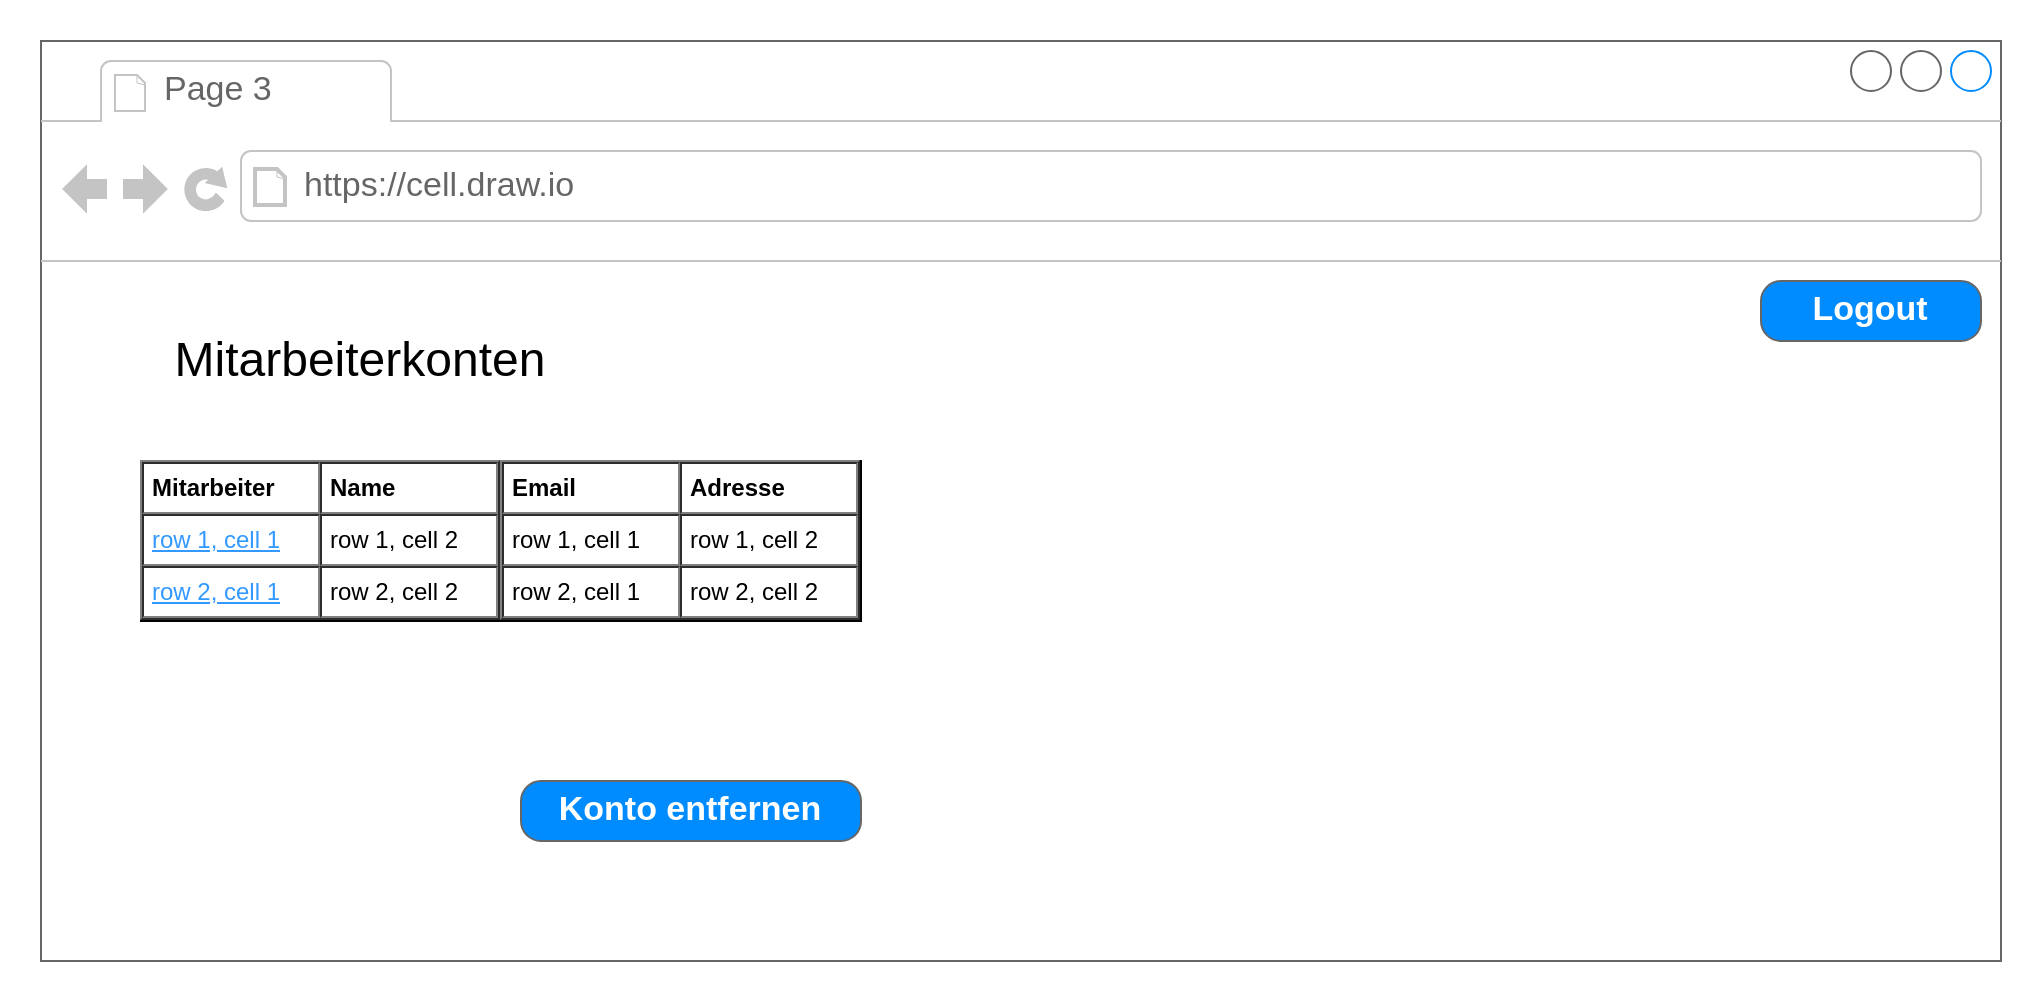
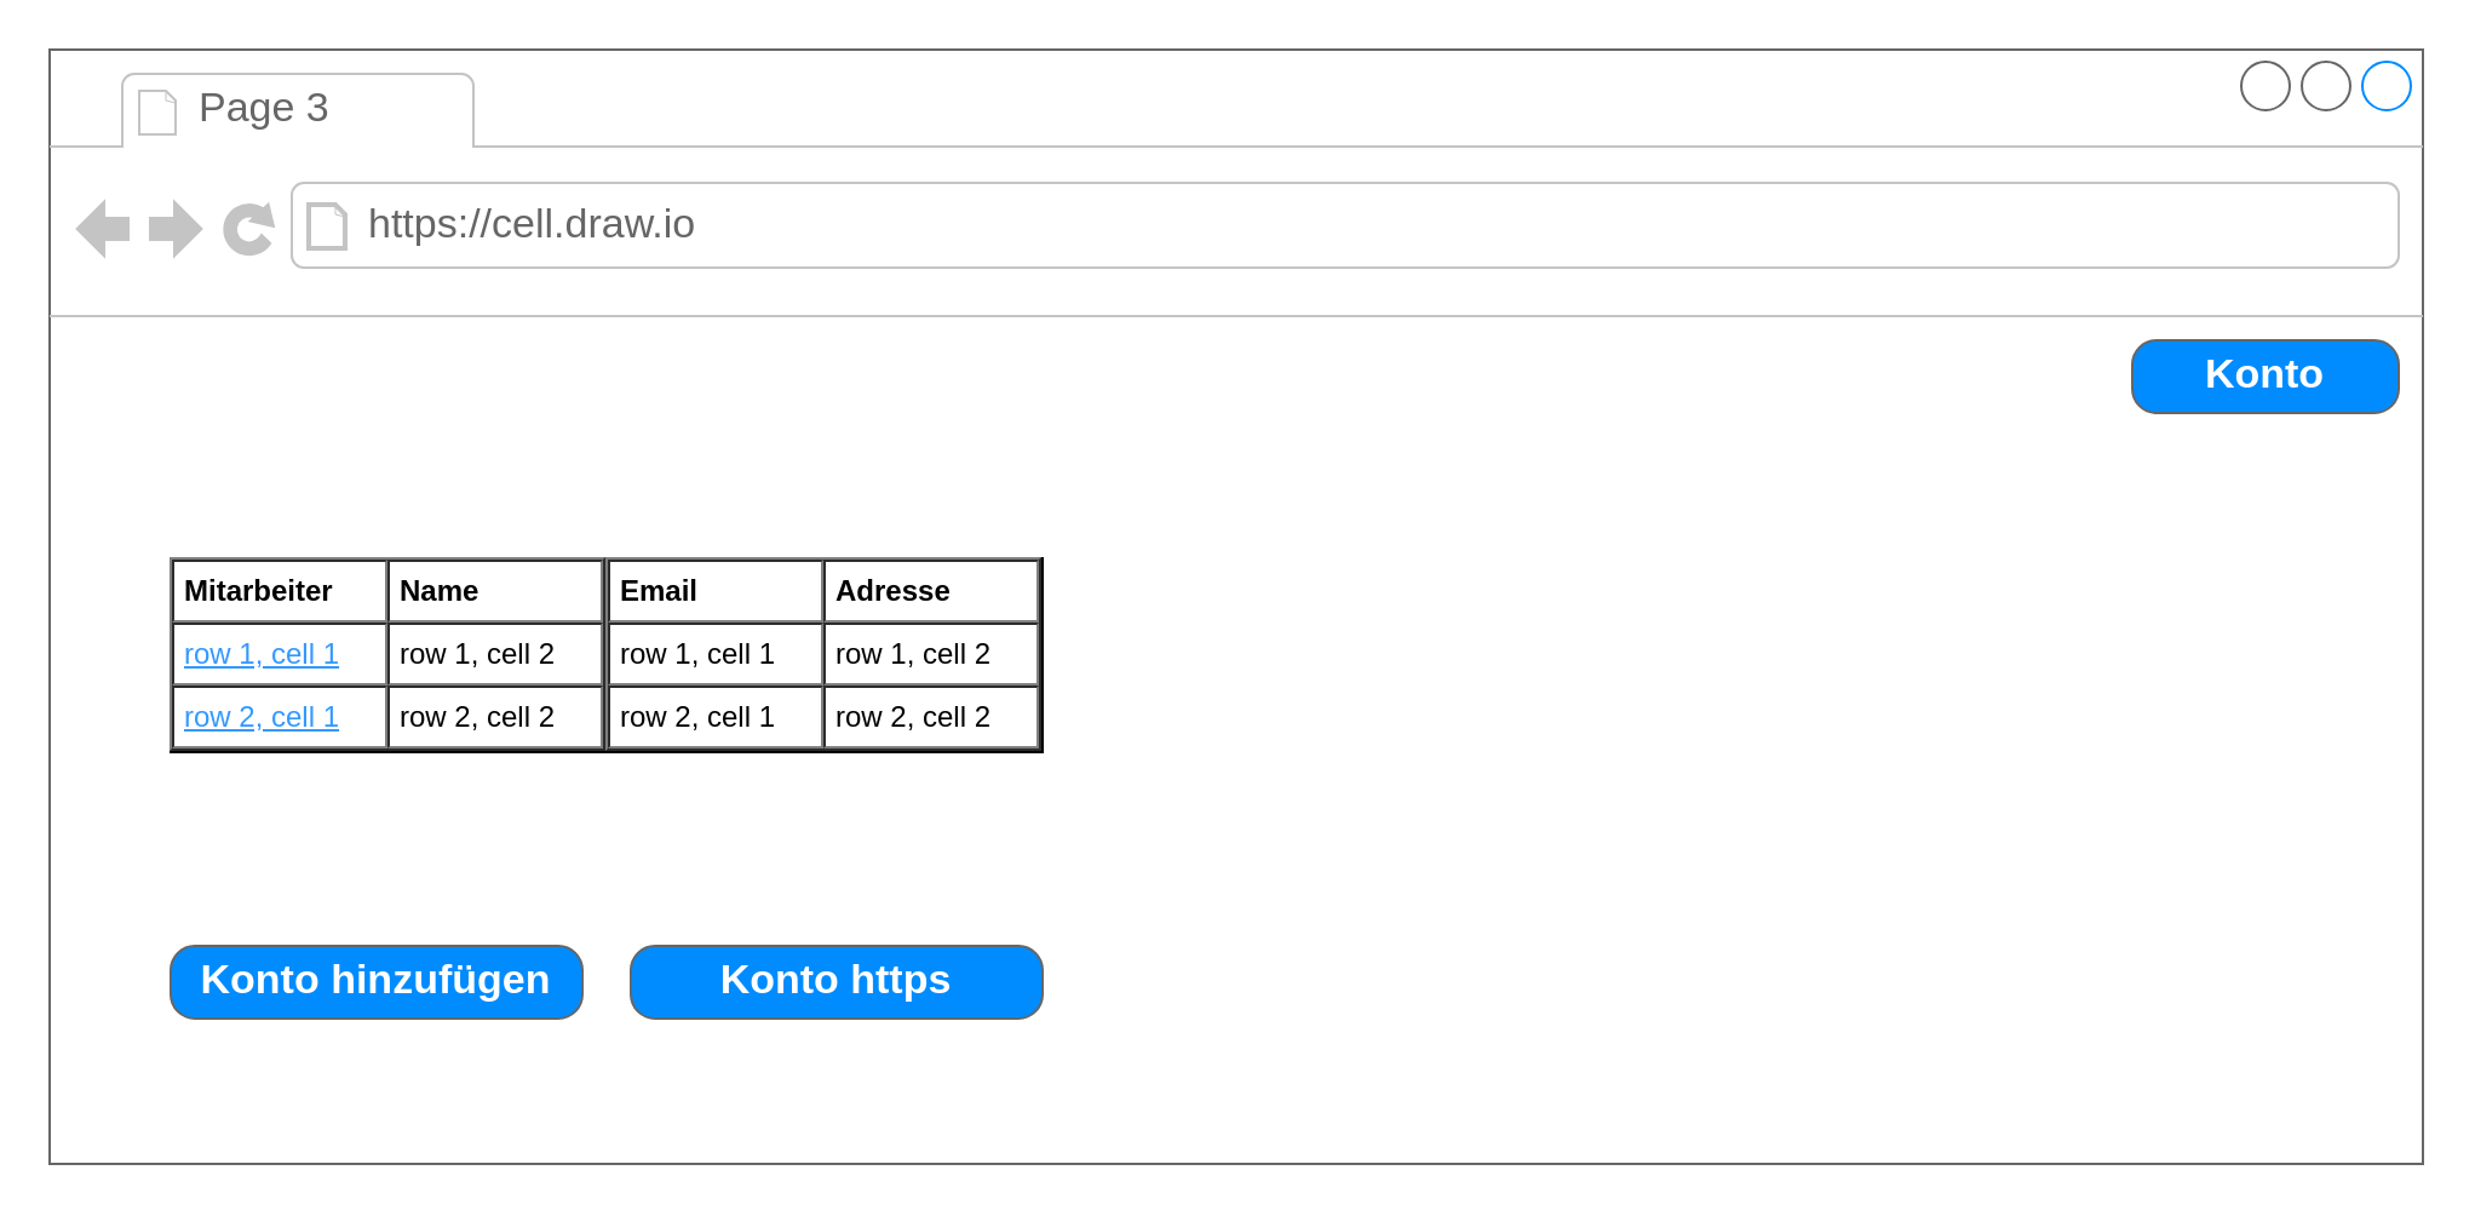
  <mxCell id="0" />
  <mxCell id="1" parent="0" />
  <mxCell id="2" value="" style="strokeWidth=1;shadow=0;dashed=0;align=center;html=1;shape=mxgraph.mockup.containers.browserWindow;rSize=0;strokeColor=#666666;strokeColor2=#008cff;strokeColor3=#c4c4c4;mainText=,;recursiveResize=0;" vertex="1" parent="1"><mxGeometry x="20" y="20" width="980" height="460" as="geometry" /></mxCell>
  <mxCell id="3" value="Page 3" style="strokeWidth=1;shadow=0;dashed=0;align=center;html=1;shape=mxgraph.mockup.containers.anchor;fontSize=17;fontColor=#666666;align=left;" vertex="1" parent="2"><mxGeometry x="60" y="12" width="110" height="26" as="geometry" /></mxCell>
  <mxCell id="4" value="https://cell.draw.io" style="strokeWidth=1;shadow=0;dashed=0;align=center;html=1;shape=mxgraph.mockup.containers.anchor;rSize=0;fontSize=17;fontColor=#666666;align=left;" vertex="1" parent="2"><mxGeometry x="130" y="60" width="250" height="26" as="geometry" /></mxCell>
- <mxCell id="5" value="Logout" style="strokeWidth=1;shadow=0;dashed=0;align=center;html=1;shape=mxgraph.mockup.buttons.button;strokeColor=#666666;fontColor=#ffffff;mainText=;buttonStyle=round;fontSize=17;fontStyle=1;fillColor=#008cff;whiteSpace=wrap;" vertex="1" parent="2"><mxGeometry x="860" y="120" width="110" height="30" as="geometry" /></mxCell>
+ <mxCell id="5" value="Konto" style="strokeWidth=1;shadow=0;dashed=0;align=center;html=1;shape=mxgraph.mockup.buttons.button;strokeColor=#666666;fontColor=#ffffff;mainText=;buttonStyle=round;fontSize=17;fontStyle=1;fillColor=#008cff;whiteSpace=wrap;" vertex="1" parent="2"><mxGeometry x="860" y="120" width="110" height="30" as="geometry" /></mxCell>
  <mxCell id="6" value="&lt;table style=&quot;font-size: 1em ; width: 100% ; height: 100%&quot; cellspacing=&quot;0&quot; cellpadding=&quot;4&quot; border=&quot;1&quot;&gt;&lt;tbody&gt;&lt;tr&gt;&lt;th&gt;Mitarbeiter&lt;br&gt;&lt;/th&gt;&lt;th&gt;Name&lt;/th&gt;&lt;/tr&gt;&lt;tr&gt;&lt;td&gt;&lt;font color=&quot;#3399FF&quot;&gt;&lt;u&gt;row 1, cell 1&lt;/u&gt;&lt;/font&gt;&lt;/td&gt;&lt;td&gt;row 1, cell 2&lt;/td&gt;&lt;/tr&gt;&lt;tr&gt;&lt;td&gt;&lt;font color=&quot;#3399FF&quot;&gt;&lt;u&gt;row 2, cell 1&lt;/u&gt;&lt;/font&gt;&lt;/td&gt;&lt;td&gt;row 2, cell 2&lt;/td&gt;&lt;/tr&gt;&lt;/tbody&gt;&lt;/table&gt; " style="verticalAlign=top;align=left;overflow=fill;fontSize=12;fontFamily=Helvetica;html=1" vertex="1" parent="2"><mxGeometry x="50" y="210" width="180" height="80" as="geometry" /></mxCell>
  <mxCell id="7" value="&lt;table style=&quot;font-size: 1em ; width: 100% ; height: 100%&quot; cellspacing=&quot;0&quot; cellpadding=&quot;4&quot; border=&quot;1&quot;&gt;&lt;tbody&gt;&lt;tr&gt;&lt;th&gt;Email&lt;br&gt;&lt;/th&gt;&lt;th&gt;Adresse&lt;/th&gt;&lt;/tr&gt;&lt;tr&gt;&lt;td&gt;row 1, cell 1&lt;/td&gt;&lt;td&gt;row 1, cell 2&lt;/td&gt;&lt;/tr&gt;&lt;tr&gt;&lt;td&gt;row 2, cell 1&lt;/td&gt;&lt;td&gt;row 2, cell 2&lt;/td&gt;&lt;/tr&gt;&lt;/tbody&gt;&lt;/table&gt; " style="verticalAlign=top;align=left;overflow=fill;fontSize=12;fontFamily=Helvetica;html=1" vertex="1" parent="2"><mxGeometry x="230" y="210" width="180" height="80" as="geometry" /></mxCell>
- <mxCell id="9" value="&lt;font style=&quot;font-size: 24px&quot;&gt;Mitarbeiterkonten&lt;/font&gt;" style="text;html=1;strokeColor=none;fillColor=none;align=center;verticalAlign=middle;whiteSpace=wrap;rounded=0;" vertex="1" parent="1"><mxGeometry x="90" y="170" width="180" height="20" as="geometry" /></mxCell>
- <mxCell id="10" value="Konto entfernen" style="strokeWidth=1;shadow=0;dashed=0;align=center;html=1;shape=mxgraph.mockup.buttons.button;strokeColor=#666666;fontColor=#ffffff;mainText=;buttonStyle=round;fontSize=17;fontStyle=1;fillColor=#008cff;whiteSpace=wrap;" vertex="1" parent="1"><mxGeometry x="260" y="390" width="170" height="30" as="geometry" /></mxCell>
+ <mxCell id="8" value="Konto hinzufügen" style="strokeWidth=1;shadow=0;dashed=0;align=center;html=1;shape=mxgraph.mockup.buttons.button;strokeColor=#666666;fontColor=#ffffff;mainText=;buttonStyle=round;fontSize=17;fontStyle=1;fillColor=#008cff;whiteSpace=wrap;" vertex="1" parent="2"><mxGeometry x="50" y="370" width="170" height="30" as="geometry" /></mxCell>
+ <mxCell id="10" value="Konto https" style="strokeWidth=1;shadow=0;dashed=0;align=center;html=1;shape=mxgraph.mockup.buttons.button;strokeColor=#666666;fontColor=#ffffff;mainText=;buttonStyle=round;fontSize=17;fontStyle=1;fillColor=#008cff;whiteSpace=wrap;" vertex="1" parent="1"><mxGeometry x="260" y="390" width="170" height="30" as="geometry" /></mxCell>
